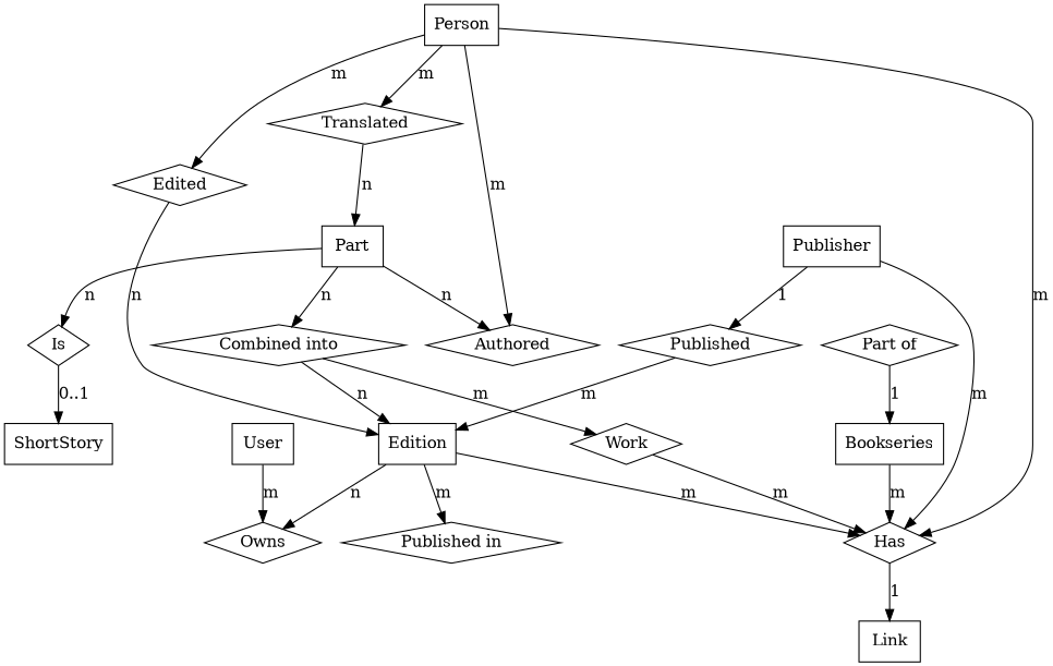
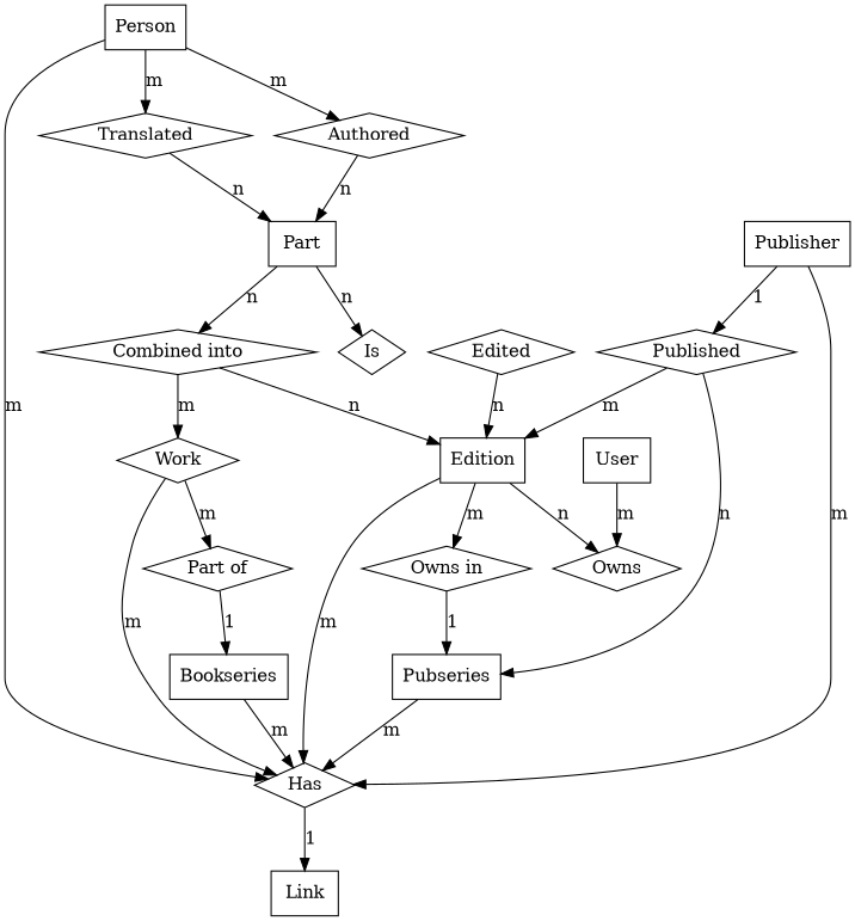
  digraph {
    rankdir=TB
    node [shape=diamond]
    Person [shape=box]
    Authored
    Edited
    Translated
    Has
    Part [shape=box]
    Edition [shape=box]
    Link [shape=box]
-   "Published in"
+   "Published in" [label="Owns in"]
    Owns
+   Pubseries [shape=box]
    Work
    "Part of"
    Bookseries [shape=box]
    "Combined into"
    Is
-   ShortStory [shape=box]
    Publisher [shape=box]
    Published
    User [shape=box]
    Person -> Authored [label=m]
-   Person -> Edited [label=m]
    Person -> Translated [label=m]
    Person -> Has [label=m]
-   Part -> Authored [label=n]
+   Authored -> Part [label=n]
    Edited -> Edition [label=n]
    Translated -> Part [label=n]
    Has -> Link [label=1]
    Part -> "Combined into" [label=n]
    Part -> Is [label=n]
    Edition -> Has [label=m]
    Edition -> "Published in" [label=m]
    Edition -> Owns [label=n]
+   "Published in" -> Pubseries [label=1]
+   Pubseries -> Has [label=m]
    Work -> Has [label=m]
+   Work -> "Part of" [label=m]
    "Part of" -> Bookseries [label=1]
    Bookseries -> Has [label=m]
    "Combined into" -> Edition [label=n]
    "Combined into" -> Work [label=m]
-   Is -> ShortStory [label="0..1"]
    Publisher -> Has [label=m]
    Publisher -> Published [label=1]
    Published -> Edition [label=m]
+   Published -> Pubseries [label=n]
    User -> Owns [label=m]
  }
